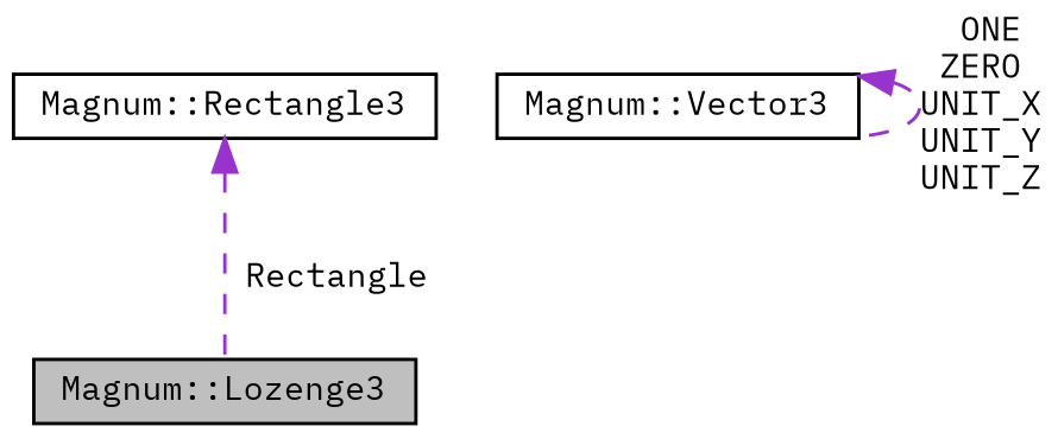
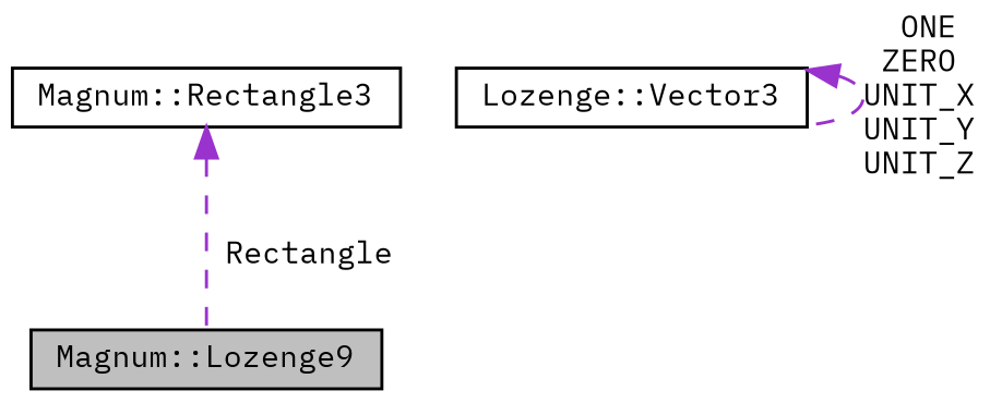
  digraph {
    fontname="IBM Plex Mono"
    node [color=black fillcolor=white fontname="IBM Plex Mono" fontsize=10 shape=record style=filled]
    edge [color=darkorchid3 dir=back fontname="IBM Plex Mono" fontsize=10 labelfontname=Helvetica labelfontsize=10 style=dashed]
-   n1 [fillcolor=grey75 fontcolor=black height=0.2 label="Magnum::Lozenge3" width=0.4]
+   n1 [fillcolor=grey75 fontcolor=black height=0.2 label="Magnum::Lozenge9" width=0.4]
    n2 [height=0.2 label="Magnum::Rectangle3" width=0.4]
-   n3 [height=0.2 label="Magnum::Vector3" width=0.4]
+   n3 [height=0.2 label="Lozenge::Vector3" width=0.4]
    n2 -> n1 [label=" Rectangle"]
    n3 -> n3 [label=" ONE\nZERO\nUNIT_X\nUNIT_Y\nUNIT_Z"]
  }
